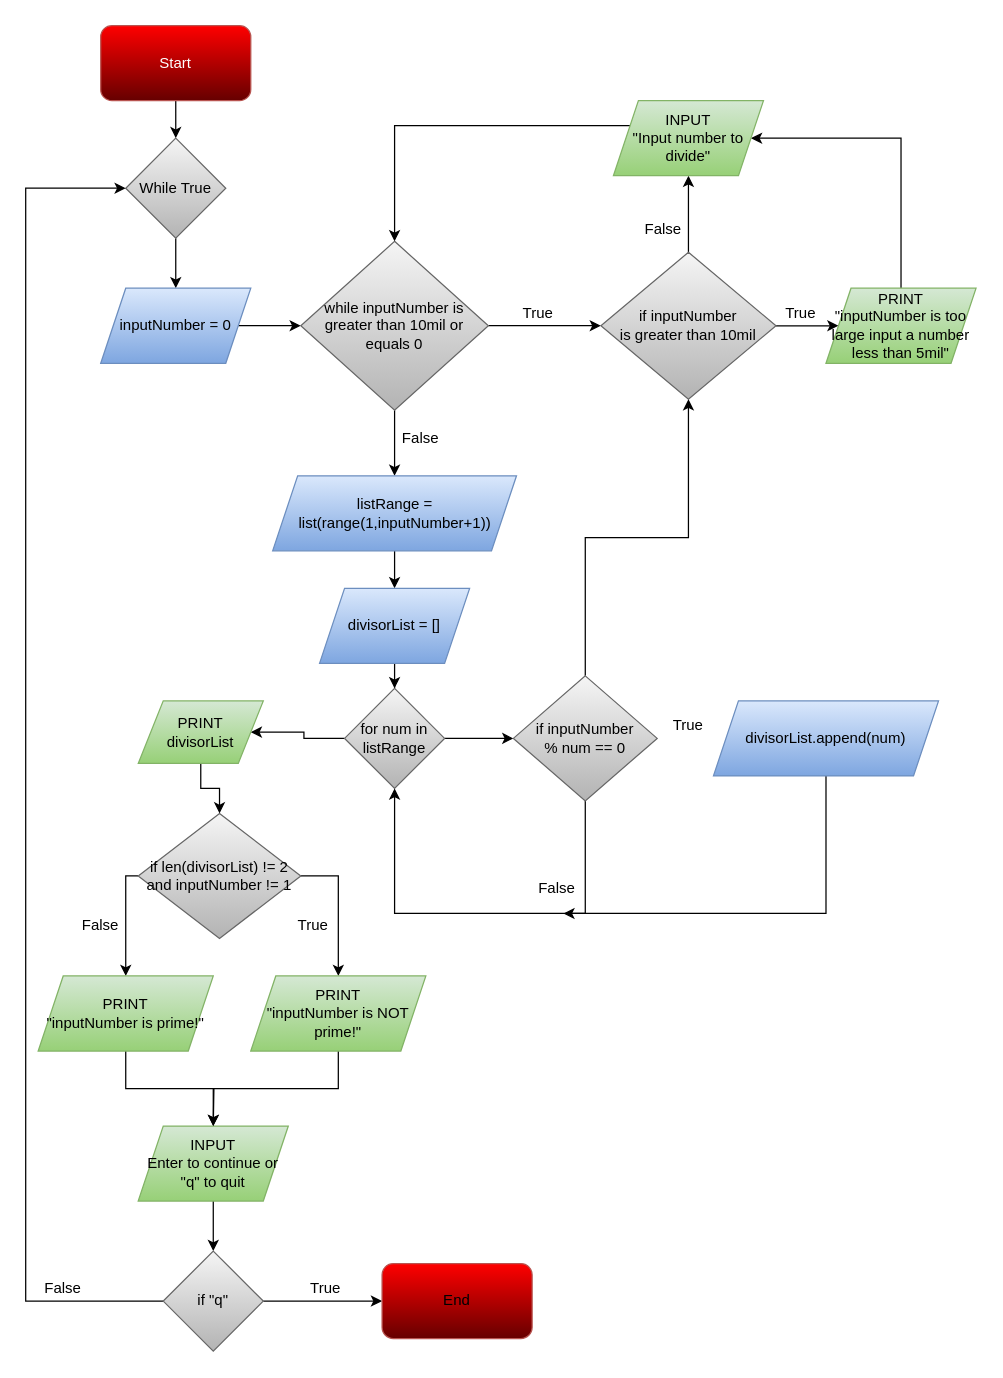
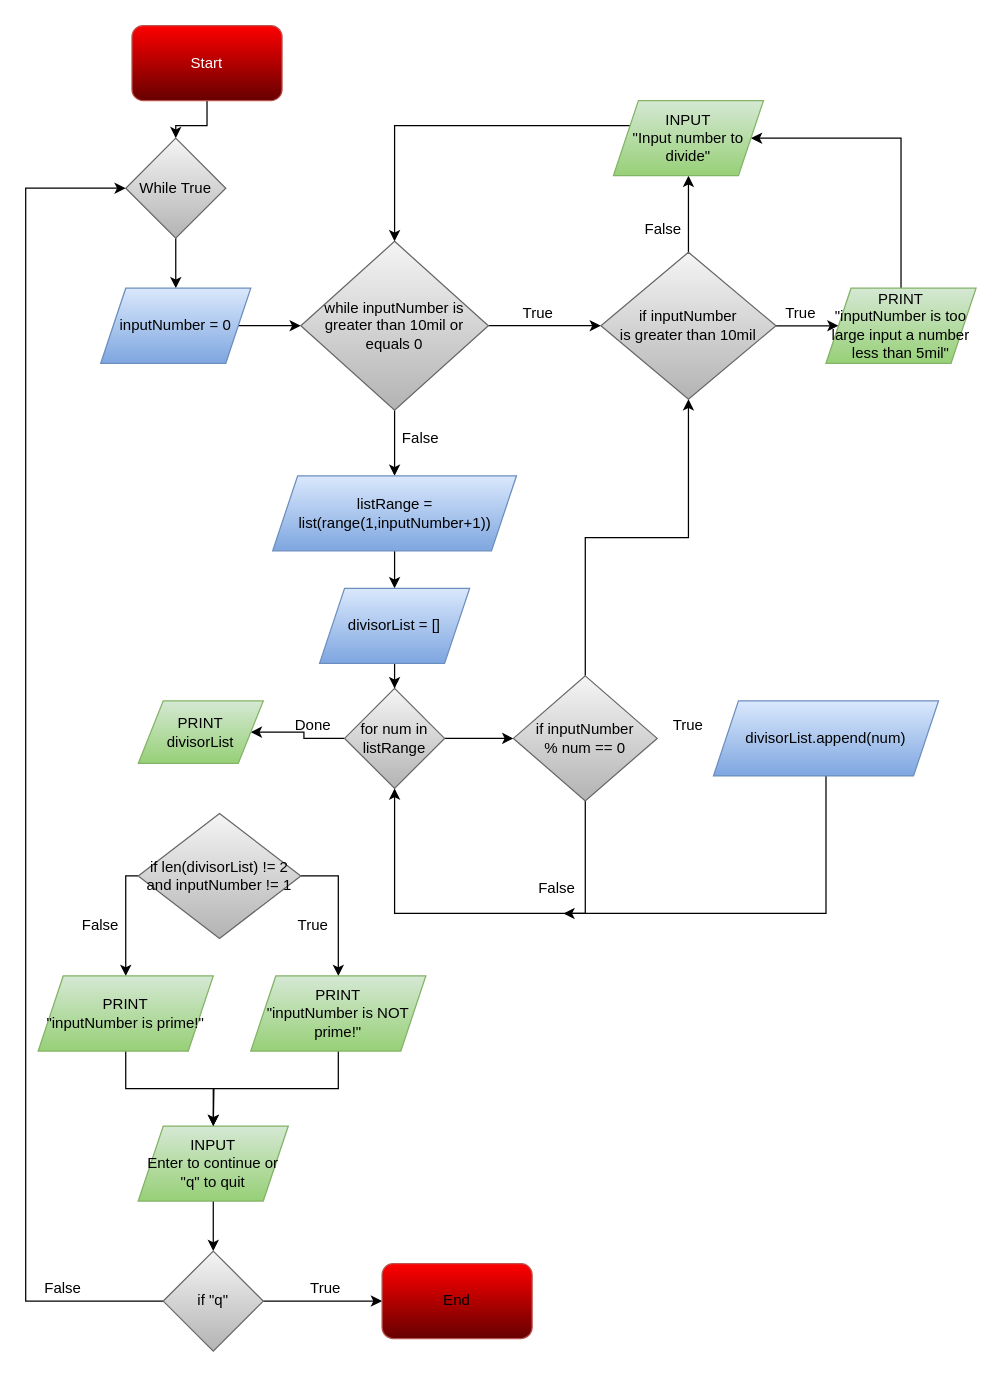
  <mxCell id="0" />
  <mxCell id="1" parent="0" />
  <mxCell id="2" style="edgeStyle=orthogonalEdgeStyle;rounded=0;orthogonalLoop=1;jettySize=auto;html=1;entryX=0.5;entryY=0;entryDx=0;entryDy=0;" edge="1" parent="1" source="3" target="5"><mxGeometry relative="1" as="geometry" /></mxCell>
- <mxCell id="3" value="&lt;font color=&quot;#FFFFFF&quot;&gt;Start&lt;/font&gt;" style="rounded=1;whiteSpace=wrap;html=1;strokeColor=#b85450;fillColor=#FF0000;gradientColor=#660000;" vertex="1" parent="1"><mxGeometry x="80" y="20" width="120" height="60" as="geometry" /></mxCell>
+ <mxCell id="3" value="&lt;font color=&quot;#FFFFFF&quot;&gt;Start&lt;/font&gt;" style="rounded=1;whiteSpace=wrap;html=1;strokeColor=#b85450;fillColor=#FF0000;gradientColor=#660000;" vertex="1" parent="1"><mxGeometry x="105" y="20" width="120" height="60" as="geometry" /></mxCell>
  <mxCell id="4" style="edgeStyle=orthogonalEdgeStyle;rounded=0;orthogonalLoop=1;jettySize=auto;html=1;entryX=0.5;entryY=0;entryDx=0;entryDy=0;" edge="1" parent="1" source="5" target="7"><mxGeometry relative="1" as="geometry" /></mxCell>
  <mxCell id="5" value="While True" style="rhombus;whiteSpace=wrap;html=1;fillColor=#f5f5f5;gradientColor=#b3b3b3;strokeColor=#666666;" vertex="1" parent="1"><mxGeometry x="100" y="110" width="80" height="80" as="geometry" /></mxCell>
  <mxCell id="6" style="edgeStyle=orthogonalEdgeStyle;rounded=0;orthogonalLoop=1;jettySize=auto;html=1;" edge="1" parent="1" source="7" target="10"><mxGeometry relative="1" as="geometry" /></mxCell>
  <mxCell id="7" value="inputNumber = 0" style="shape=parallelogram;perimeter=parallelogramPerimeter;whiteSpace=wrap;html=1;fixedSize=1;fillColor=#dae8fc;gradientColor=#7ea6e0;strokeColor=#6c8ebf;" vertex="1" parent="1"><mxGeometry x="80" y="230" width="120" height="60" as="geometry" /></mxCell>
  <mxCell id="8" style="edgeStyle=orthogonalEdgeStyle;rounded=0;orthogonalLoop=1;jettySize=auto;html=1;entryX=0;entryY=0.5;entryDx=0;entryDy=0;" edge="1" parent="1" source="10" target="13"><mxGeometry relative="1" as="geometry" /></mxCell>
  <mxCell id="9" style="edgeStyle=orthogonalEdgeStyle;rounded=0;orthogonalLoop=1;jettySize=auto;html=1;entryX=0.5;entryY=0;entryDx=0;entryDy=0;" edge="1" parent="1" source="10" target="22"><mxGeometry relative="1" as="geometry"><mxPoint x="315" y="370" as="targetPoint" /></mxGeometry></mxCell>
  <mxCell id="10" value="while inputNumber is greater than 10mil or equals 0" style="rhombus;whiteSpace=wrap;html=1;fillColor=#f5f5f5;gradientColor=#b3b3b3;strokeColor=#666666;" vertex="1" parent="1"><mxGeometry x="240" y="192.5" width="150" height="135" as="geometry" /></mxCell>
  <mxCell id="11" style="edgeStyle=orthogonalEdgeStyle;rounded=0;orthogonalLoop=1;jettySize=auto;html=1;" edge="1" parent="1" source="13" target="16"><mxGeometry relative="1" as="geometry" /></mxCell>
  <mxCell id="12" value="" style="edgeStyle=orthogonalEdgeStyle;rounded=0;orthogonalLoop=1;jettySize=auto;html=1;" edge="1" parent="1" source="13" target="19"><mxGeometry relative="1" as="geometry" /></mxCell>
  <mxCell id="13" value="&lt;div&gt;if inputNumber &lt;br&gt;&lt;/div&gt;&lt;div&gt;is greater than 10mil&lt;/div&gt;" style="rhombus;whiteSpace=wrap;html=1;fillColor=#f5f5f5;gradientColor=#b3b3b3;strokeColor=#666666;" vertex="1" parent="1"><mxGeometry x="480" y="201.25" width="140" height="117.5" as="geometry" /></mxCell>
  <mxCell id="14" value="True" style="text;html=1;strokeColor=none;fillColor=none;align=center;verticalAlign=middle;whiteSpace=wrap;rounded=0;" vertex="1" parent="1"><mxGeometry x="410" y="240" width="40" height="20" as="geometry" /></mxCell>
  <mxCell id="15" style="edgeStyle=orthogonalEdgeStyle;rounded=0;orthogonalLoop=1;jettySize=auto;html=1;entryX=1;entryY=0.5;entryDx=0;entryDy=0;" edge="1" parent="1" source="16" target="19"><mxGeometry relative="1" as="geometry"><mxPoint x="720" y="110" as="targetPoint" /><Array as="points"><mxPoint x="720" y="110" /></Array></mxGeometry></mxCell>
  <mxCell id="16" value="&lt;div&gt;PRINT&lt;/div&gt;&lt;div&gt;&quot;inputNumber is too large input a number less than 5mil&quot;&lt;br&gt;&lt;/div&gt;" style="shape=parallelogram;perimeter=parallelogramPerimeter;whiteSpace=wrap;html=1;fixedSize=1;fillColor=#d5e8d4;gradientColor=#97d077;strokeColor=#82b366;" vertex="1" parent="1"><mxGeometry x="660" y="230" width="120" height="60" as="geometry" /></mxCell>
  <mxCell id="17" value="True" style="text;html=1;strokeColor=none;fillColor=none;align=center;verticalAlign=middle;whiteSpace=wrap;rounded=0;" vertex="1" parent="1"><mxGeometry x="620" y="240" width="40" height="20" as="geometry" /></mxCell>
  <mxCell id="18" style="edgeStyle=orthogonalEdgeStyle;rounded=0;orthogonalLoop=1;jettySize=auto;html=1;entryX=0.5;entryY=0;entryDx=0;entryDy=0;" edge="1" parent="1" source="19" target="10"><mxGeometry relative="1" as="geometry"><mxPoint x="320" y="160" as="targetPoint" /><Array as="points"><mxPoint x="315" y="100" /></Array></mxGeometry></mxCell>
  <mxCell id="19" value="&lt;div&gt;INPUT&lt;/div&gt;&lt;div&gt;&quot;Input number to divide&quot;&lt;br&gt;&lt;/div&gt;" style="shape=parallelogram;perimeter=parallelogramPerimeter;whiteSpace=wrap;html=1;fixedSize=1;fillColor=#d5e8d4;gradientColor=#97d077;strokeColor=#82b366;" vertex="1" parent="1"><mxGeometry x="490" y="80" width="120" height="60" as="geometry" /></mxCell>
  <mxCell id="20" value="False" style="text;html=1;strokeColor=none;fillColor=none;align=center;verticalAlign=middle;whiteSpace=wrap;rounded=0;" vertex="1" parent="1"><mxGeometry x="510" y="172.5" width="40" height="20" as="geometry" /></mxCell>
  <mxCell id="21" style="edgeStyle=orthogonalEdgeStyle;rounded=0;orthogonalLoop=1;jettySize=auto;html=1;entryX=0.5;entryY=0;entryDx=0;entryDy=0;" edge="1" parent="1" source="22" target="25"><mxGeometry relative="1" as="geometry" /></mxCell>
  <mxCell id="22" value="listRange = list(range(1,inputNumber+1))" style="shape=parallelogram;perimeter=parallelogramPerimeter;whiteSpace=wrap;html=1;fixedSize=1;fillColor=#dae8fc;gradientColor=#7ea6e0;strokeColor=#6c8ebf;" vertex="1" parent="1"><mxGeometry x="217.5" y="380" width="195" height="60" as="geometry" /></mxCell>
  <mxCell id="23" value="False" style="text;html=1;strokeColor=none;fillColor=none;align=center;verticalAlign=middle;whiteSpace=wrap;rounded=0;" vertex="1" parent="1"><mxGeometry x="316" y="340" width="40" height="20" as="geometry" /></mxCell>
  <mxCell id="24" style="edgeStyle=orthogonalEdgeStyle;rounded=0;orthogonalLoop=1;jettySize=auto;html=1;entryX=0.5;entryY=0;entryDx=0;entryDy=0;" edge="1" parent="1" source="25" target="28"><mxGeometry relative="1" as="geometry" /></mxCell>
  <mxCell id="25" value="divisorList = []" style="shape=parallelogram;perimeter=parallelogramPerimeter;whiteSpace=wrap;html=1;fixedSize=1;fillColor=#dae8fc;gradientColor=#7ea6e0;strokeColor=#6c8ebf;" vertex="1" parent="1"><mxGeometry x="255" y="470" width="120" height="60" as="geometry" /></mxCell>
  <mxCell id="26" style="edgeStyle=orthogonalEdgeStyle;rounded=0;orthogonalLoop=1;jettySize=auto;html=1;" edge="1" parent="1" source="28" target="31"><mxGeometry relative="1" as="geometry" /></mxCell>
  <mxCell id="27" style="edgeStyle=orthogonalEdgeStyle;rounded=0;orthogonalLoop=1;jettySize=auto;html=1;" edge="1" parent="1" source="28" target="37"><mxGeometry relative="1" as="geometry" /></mxCell>
  <mxCell id="28" value="for num in listRange" style="rhombus;whiteSpace=wrap;html=1;fillColor=#f5f5f5;gradientColor=#b3b3b3;strokeColor=#666666;" vertex="1" parent="1"><mxGeometry x="275" y="550" width="80" height="80" as="geometry" /></mxCell>
  <mxCell id="29" style="edgeStyle=orthogonalEdgeStyle;rounded=0;orthogonalLoop=1;jettySize=auto;html=1;" edge="1" parent="1" source="31" target="13"><mxGeometry relative="1" as="geometry" /></mxCell>
  <mxCell id="30" style="edgeStyle=orthogonalEdgeStyle;rounded=0;orthogonalLoop=1;jettySize=auto;html=1;" edge="1" parent="1" source="31"><mxGeometry relative="1" as="geometry"><mxPoint x="450" y="730" as="targetPoint" /><Array as="points"><mxPoint x="468" y="730" /></Array></mxGeometry></mxCell>
  <mxCell id="31" value="&lt;div&gt;if inputNumber&lt;/div&gt;&lt;div&gt; % num == 0&lt;/div&gt;" style="rhombus;whiteSpace=wrap;html=1;fillColor=#f5f5f5;gradientColor=#b3b3b3;strokeColor=#666666;" vertex="1" parent="1"><mxGeometry x="410" y="540" width="115" height="100" as="geometry" /></mxCell>
  <mxCell id="32" style="edgeStyle=orthogonalEdgeStyle;rounded=0;orthogonalLoop=1;jettySize=auto;html=1;entryX=0.5;entryY=1;entryDx=0;entryDy=0;" edge="1" parent="1" source="33" target="28"><mxGeometry relative="1" as="geometry"><mxPoint x="600" y="770" as="targetPoint" /><Array as="points"><mxPoint x="660" y="730" /><mxPoint x="315" y="730" /></Array></mxGeometry></mxCell>
  <mxCell id="33" value="divisorList.append(num)" style="shape=parallelogram;perimeter=parallelogramPerimeter;whiteSpace=wrap;html=1;fixedSize=1;fillColor=#dae8fc;gradientColor=#7ea6e0;strokeColor=#6c8ebf;" vertex="1" parent="1"><mxGeometry x="570" y="560" width="180" height="60" as="geometry" /></mxCell>
  <mxCell id="34" value="True" style="text;html=1;strokeColor=none;fillColor=none;align=center;verticalAlign=middle;whiteSpace=wrap;rounded=0;" vertex="1" parent="1"><mxGeometry x="530" y="570" width="40" height="20" as="geometry" /></mxCell>
  <mxCell id="35" value="False" style="text;html=1;strokeColor=none;fillColor=none;align=center;verticalAlign=middle;whiteSpace=wrap;rounded=0;" vertex="1" parent="1"><mxGeometry x="425" y="700" width="40" height="20" as="geometry" /></mxCell>
- <mxCell id="36" style="edgeStyle=orthogonalEdgeStyle;rounded=0;orthogonalLoop=1;jettySize=auto;html=1;entryX=0.5;entryY=0;entryDx=0;entryDy=0;" edge="1" parent="1" source="37" target="49"><mxGeometry relative="1" as="geometry" /></mxCell>
  <mxCell id="37" value="&lt;div&gt;PRINT&lt;/div&gt;&lt;div&gt;divisorList&lt;br&gt;&lt;/div&gt;" style="shape=parallelogram;perimeter=parallelogramPerimeter;whiteSpace=wrap;html=1;fixedSize=1;fillColor=#d5e8d4;gradientColor=#97d077;strokeColor=#82b366;" vertex="1" parent="1"><mxGeometry x="110" y="560" width="100" height="50" as="geometry" /></mxCell>
+ <mxCell id="38" value="Done" style="text;html=1;strokeColor=none;fillColor=none;align=center;verticalAlign=middle;whiteSpace=wrap;rounded=0;" vertex="1" parent="1"><mxGeometry x="230" y="570" width="40" height="20" as="geometry" /></mxCell>
  <mxCell id="39" style="edgeStyle=orthogonalEdgeStyle;rounded=0;orthogonalLoop=1;jettySize=auto;html=1;entryX=0.5;entryY=0;entryDx=0;entryDy=0;" edge="1" parent="1" source="40" target="43"><mxGeometry relative="1" as="geometry" /></mxCell>
  <mxCell id="40" value="&lt;div&gt;INPUT&lt;/div&gt;&lt;div&gt;Enter to continue or &quot;q&quot; to quit&lt;br&gt;&lt;/div&gt;" style="shape=parallelogram;perimeter=parallelogramPerimeter;whiteSpace=wrap;html=1;fixedSize=1;fillColor=#d5e8d4;gradientColor=#97d077;strokeColor=#82b366;" vertex="1" parent="1"><mxGeometry x="110" y="900" width="120" height="60" as="geometry" /></mxCell>
  <mxCell id="41" style="edgeStyle=orthogonalEdgeStyle;rounded=0;orthogonalLoop=1;jettySize=auto;html=1;entryX=0;entryY=0.5;entryDx=0;entryDy=0;" edge="1" parent="1" source="43" target="44"><mxGeometry relative="1" as="geometry" /></mxCell>
  <mxCell id="42" style="edgeStyle=orthogonalEdgeStyle;rounded=0;orthogonalLoop=1;jettySize=auto;html=1;entryX=0;entryY=0.5;entryDx=0;entryDy=0;" edge="1" parent="1" source="43" target="5"><mxGeometry relative="1" as="geometry"><mxPoint x="30" y="140" as="targetPoint" /><Array as="points"><mxPoint x="20" y="1040" /><mxPoint x="20" y="150" /></Array></mxGeometry></mxCell>
  <mxCell id="43" value="if &quot;q&quot;" style="rhombus;whiteSpace=wrap;html=1;fillColor=#f5f5f5;gradientColor=#b3b3b3;strokeColor=#666666;" vertex="1" parent="1"><mxGeometry x="130" y="1000" width="80" height="80" as="geometry" /></mxCell>
  <mxCell id="44" value="End" style="rounded=1;whiteSpace=wrap;html=1;strokeColor=#b85450;fillColor=#FF0000;gradientColor=#660000;" vertex="1" parent="1"><mxGeometry x="305" y="1010" width="120" height="60" as="geometry" /></mxCell>
  <mxCell id="45" value="True" style="text;html=1;strokeColor=none;fillColor=none;align=center;verticalAlign=middle;whiteSpace=wrap;rounded=0;" vertex="1" parent="1"><mxGeometry x="240" y="1020" width="40" height="20" as="geometry" /></mxCell>
  <mxCell id="46" value="False" style="text;html=1;strokeColor=none;fillColor=none;align=center;verticalAlign=middle;whiteSpace=wrap;rounded=0;" vertex="1" parent="1"><mxGeometry x="30" y="1020" width="40" height="20" as="geometry" /></mxCell>
  <mxCell id="47" style="edgeStyle=orthogonalEdgeStyle;rounded=0;orthogonalLoop=1;jettySize=auto;html=1;entryX=0.5;entryY=0;entryDx=0;entryDy=0;" edge="1" parent="1" source="49" target="51"><mxGeometry relative="1" as="geometry"><mxPoint x="290" y="770" as="targetPoint" /><Array as="points"><mxPoint x="270" y="700" /></Array></mxGeometry></mxCell>
  <mxCell id="48" style="edgeStyle=orthogonalEdgeStyle;rounded=0;orthogonalLoop=1;jettySize=auto;html=1;entryX=0.5;entryY=0;entryDx=0;entryDy=0;" edge="1" parent="1" source="49" target="55"><mxGeometry relative="1" as="geometry"><mxPoint x="80" y="770" as="targetPoint" /><Array as="points"><mxPoint x="100" y="700" /></Array></mxGeometry></mxCell>
  <mxCell id="49" value="if len(divisorList) != 2 and inputNumber != 1" style="rhombus;whiteSpace=wrap;html=1;fillColor=#f5f5f5;gradientColor=#b3b3b3;strokeColor=#666666;" vertex="1" parent="1"><mxGeometry x="110" y="650" width="130" height="100" as="geometry" /></mxCell>
  <mxCell id="50" style="edgeStyle=orthogonalEdgeStyle;rounded=0;orthogonalLoop=1;jettySize=auto;html=1;" edge="1" parent="1" source="51" target="40"><mxGeometry relative="1" as="geometry" /></mxCell>
  <mxCell id="51" value="&lt;div&gt;PRINT&lt;/div&gt;&lt;div&gt;&quot;inputNumber is NOT prime!&quot;&lt;br&gt;&lt;/div&gt;" style="shape=parallelogram;perimeter=parallelogramPerimeter;whiteSpace=wrap;html=1;fixedSize=1;fillColor=#d5e8d4;gradientColor=#97d077;strokeColor=#82b366;" vertex="1" parent="1"><mxGeometry x="200" y="780" width="140" height="60" as="geometry" /></mxCell>
  <mxCell id="52" value="True" style="text;html=1;strokeColor=none;fillColor=none;align=center;verticalAlign=middle;whiteSpace=wrap;rounded=0;" vertex="1" parent="1"><mxGeometry x="230" y="730" width="40" height="20" as="geometry" /></mxCell>
  <mxCell id="53" value="False" style="text;html=1;strokeColor=none;fillColor=none;align=center;verticalAlign=middle;whiteSpace=wrap;rounded=0;" vertex="1" parent="1"><mxGeometry x="60" y="730" width="40" height="20" as="geometry" /></mxCell>
  <mxCell id="54" style="edgeStyle=orthogonalEdgeStyle;rounded=0;orthogonalLoop=1;jettySize=auto;html=1;" edge="1" parent="1" source="55"><mxGeometry relative="1" as="geometry"><mxPoint x="170" y="900" as="targetPoint" /></mxGeometry></mxCell>
  <mxCell id="55" value="&lt;div&gt;PRINT&lt;/div&gt;&lt;div&gt;&quot;inputNumber is prime!&quot;&lt;br&gt;&lt;/div&gt;" style="shape=parallelogram;perimeter=parallelogramPerimeter;whiteSpace=wrap;html=1;fixedSize=1;fillColor=#d5e8d4;gradientColor=#97d077;strokeColor=#82b366;" vertex="1" parent="1"><mxGeometry x="30" y="780" width="140" height="60" as="geometry" /></mxCell>
